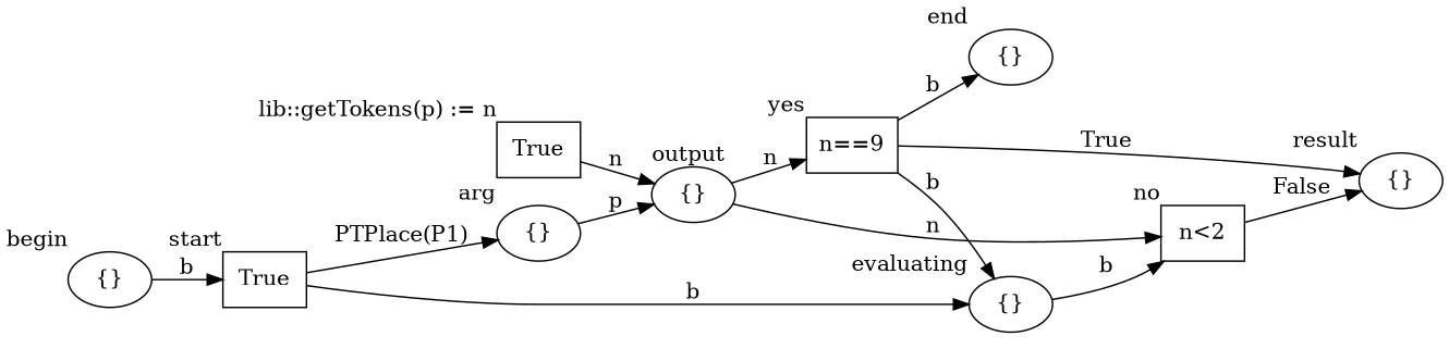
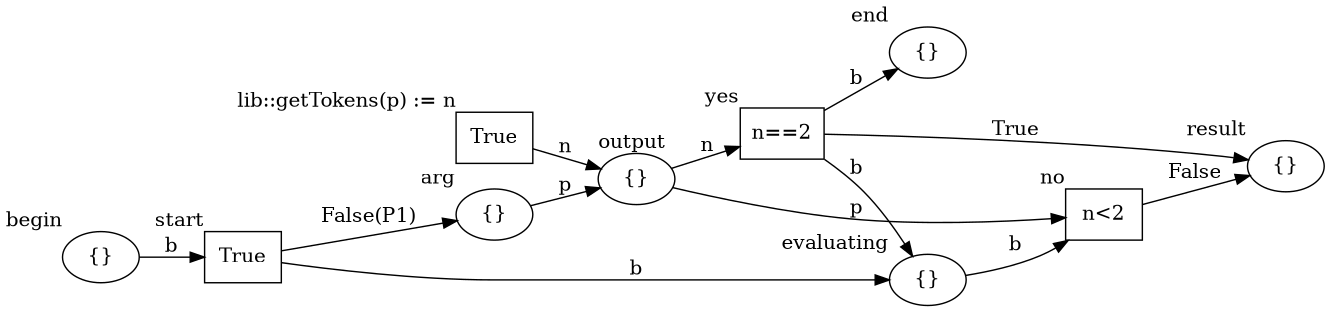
  digraph {
    rankdir=LR
    node [shape=ellipse]
    n1 [label="{}" xlabel=begin]
    n2 [label=True shape=rect xlabel=start]
    n3 [label="{}" xlabel=evaluating]
    n4 [label="{}" xlabel=arg]
    n5 [label="{}" xlabel=end]
    n6 [label="{}" xlabel=result]
    n7 [label="n<2" shape=rect xlabel=no]
-   n8 [label="n==9" shape=rect xlabel=yes]
+   n8 [label="n==2" shape=rect xlabel=yes]
    n9 [label="{}" xlabel=output]
    n10 [label=True shape=rect xlabel="lib::getTokens(p) := n"]
    n1 -> n2 [label=b]
    n2 -> n3 [label=b]
-   n2 -> n4 [label="PTPlace(P1)"]
+   n2 -> n4 [label="False(P1)"]
    n3 -> n7 [label=b]
    n4 -> n9 [label=p]
    n7 -> n6 [label=False]
    n8 -> n3 [label=b]
    n8 -> n5 [label=b]
    n8 -> n6 [label=True]
-   n9 -> n7 [label=n]
+   n9 -> n7 [label=p]
    n9 -> n8 [label=n]
    n10 -> n9 [label=n]
  }
